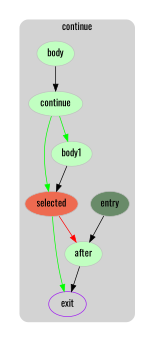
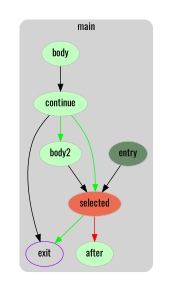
  digraph {
    compound=true
    fontname=Oswald
    node [color=gray fillcolor=darkseagreen1 fontname=Oswald shape=oval style=filled]
    edge [fontname=Oswald]
    n1 [fillcolor=darkseagreen4 label=entry rank=source]
    n2 [fillcolor=coral2 label=selected]
    n3 [label=body]
    n4 [label=after]
    n5 [label=continue]
-   n6 [label=body1]
+   n6 [label=body2]
    n7 [color=purple label=exit rank=sink fillcolor="" shape="" style=""]
    subgraph cluster_1 {
      peripheries=0
      subgraph cluster_2 {
        peripheries=0
        subgraph cluster_3 {
          bgcolor=lightgray
          color=darkgray
-         label=continue
+         label=main
          peripheries=0
          style=rounded
          n1
          n2
          n3
          n4
          n5
          n6
          n7
        }
      }
    }
-   n1 -> n4
+   n1 -> n2
    n2 -> n4 [color=red]
    n2 -> n7 [color=green]
    n3 -> n5
-   n4 -> n7 [color=black]
+   n5 -> n7 [color=black]
    n5 -> n2 [color=green]
    n5 -> n6 [color=green]
    n6 -> n2
  }
